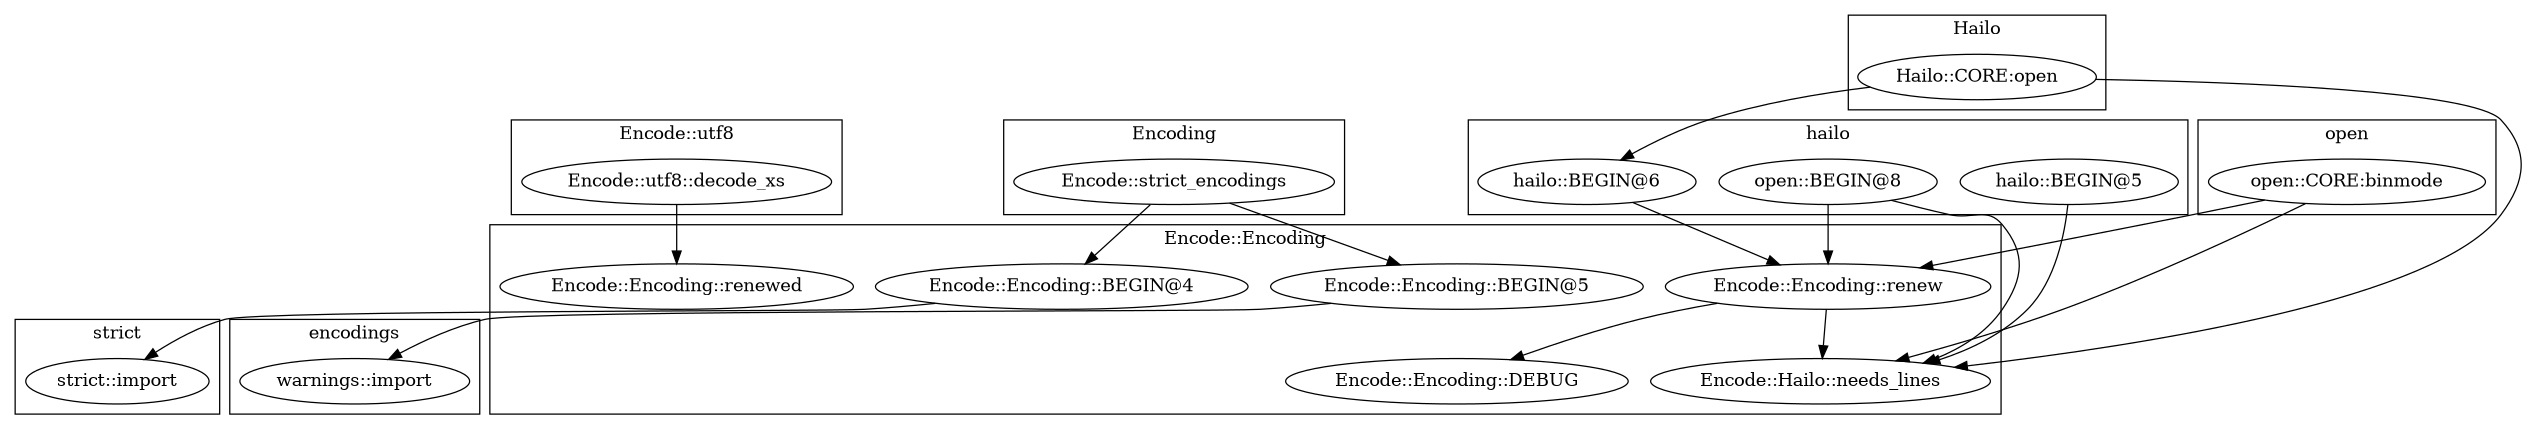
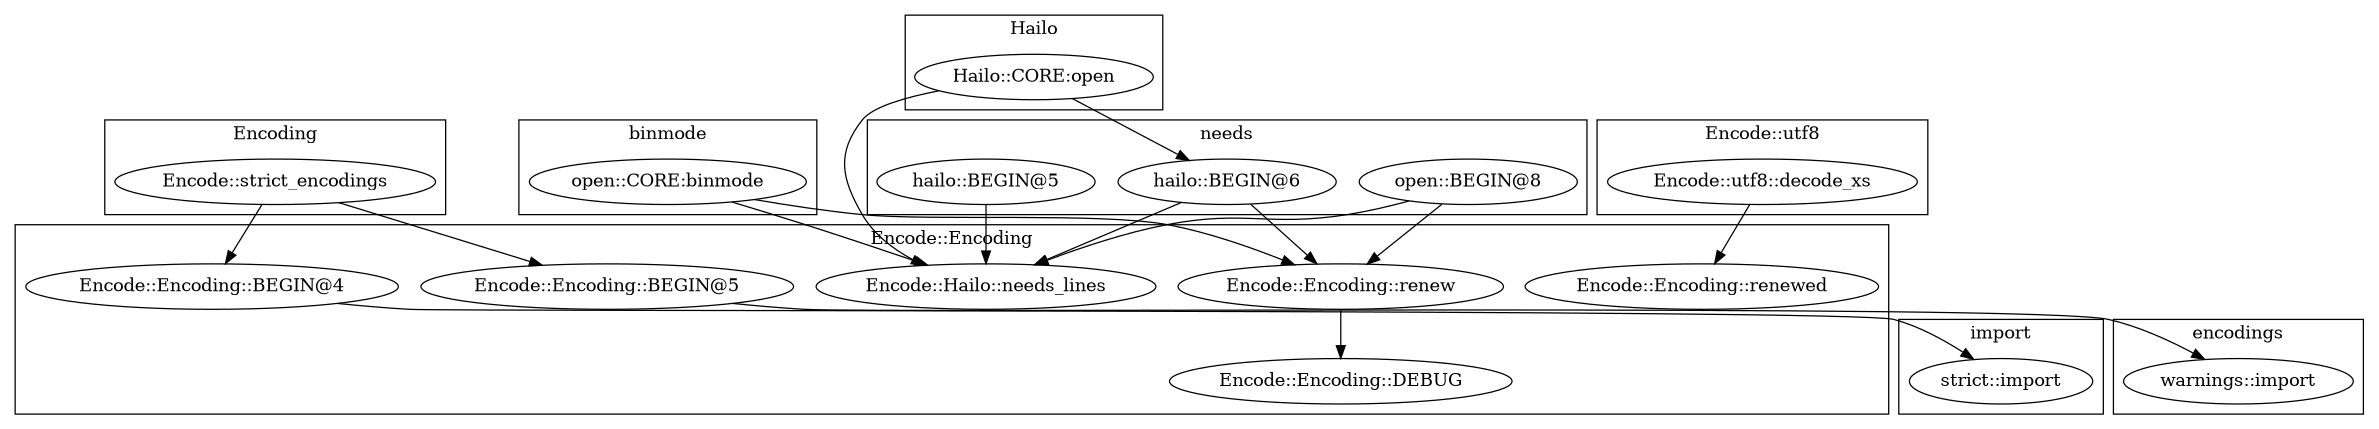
  digraph {
    "warnings::import"
    n2 [label="Encode::strict_encodings"]
    "open::CORE:binmode"
    "strict::import"
    "Encode::Encoding::BEGIN@4"
    n6 [label="Encode::Hailo::needs_lines"]
    "Encode::Encoding::BEGIN@5"
    "Encode::Encoding::DEBUG"
    "Encode::Encoding::renew"
    "Encode::Encoding::renewed"
    "Hailo::CORE:open"
    "Encode::utf8::decode_xs"
    n13 [label="open::BEGIN@8"]
    "hailo::BEGIN@5"
    "hailo::BEGIN@6"
    subgraph cluster_1 {
      label=encodings
      "warnings::import"
    }
    subgraph cluster_2 {
      label=Encoding
      n2
    }
    subgraph cluster_3 {
-     label=open
+     label=binmode
      "open::CORE:binmode"
    }
    subgraph cluster_4 {
-     label="strict"
+     label=import
      "strict::import"
    }
    subgraph cluster_5 {
      label="Encode::Encoding"
      "Encode::Encoding::BEGIN@4"
      n6
      "Encode::Encoding::BEGIN@5"
      "Encode::Encoding::DEBUG"
      "Encode::Encoding::renew"
      "Encode::Encoding::renewed"
    }
    subgraph cluster_6 {
      label=Hailo
      "Hailo::CORE:open"
    }
    subgraph cluster_7 {
      label="Encode::utf8"
      "Encode::utf8::decode_xs"
    }
    subgraph cluster_8 {
-     label=hailo
+     label=needs
      n13
      "hailo::BEGIN@5"
      "hailo::BEGIN@6"
    }
    n2 -> "Encode::Encoding::BEGIN@4"
    n2 -> "Encode::Encoding::BEGIN@5"
    "open::CORE:binmode" -> n6
    "open::CORE:binmode" -> "Encode::Encoding::renew"
    "Encode::Encoding::BEGIN@4" -> "strict::import"
    "Encode::Encoding::BEGIN@5" -> "warnings::import"
    "Encode::Encoding::renew" -> "Encode::Encoding::DEBUG"
    "Hailo::CORE:open" -> n6
    "Hailo::CORE:open" -> "hailo::BEGIN@6"
    "Encode::utf8::decode_xs" -> "Encode::Encoding::renewed"
    n13 -> n6
    n13 -> "Encode::Encoding::renew"
    "hailo::BEGIN@5" -> n6
-   "Encode::Encoding::renew" -> n6
+   "hailo::BEGIN@6" -> n6
    "hailo::BEGIN@6" -> "Encode::Encoding::renew"
  }
